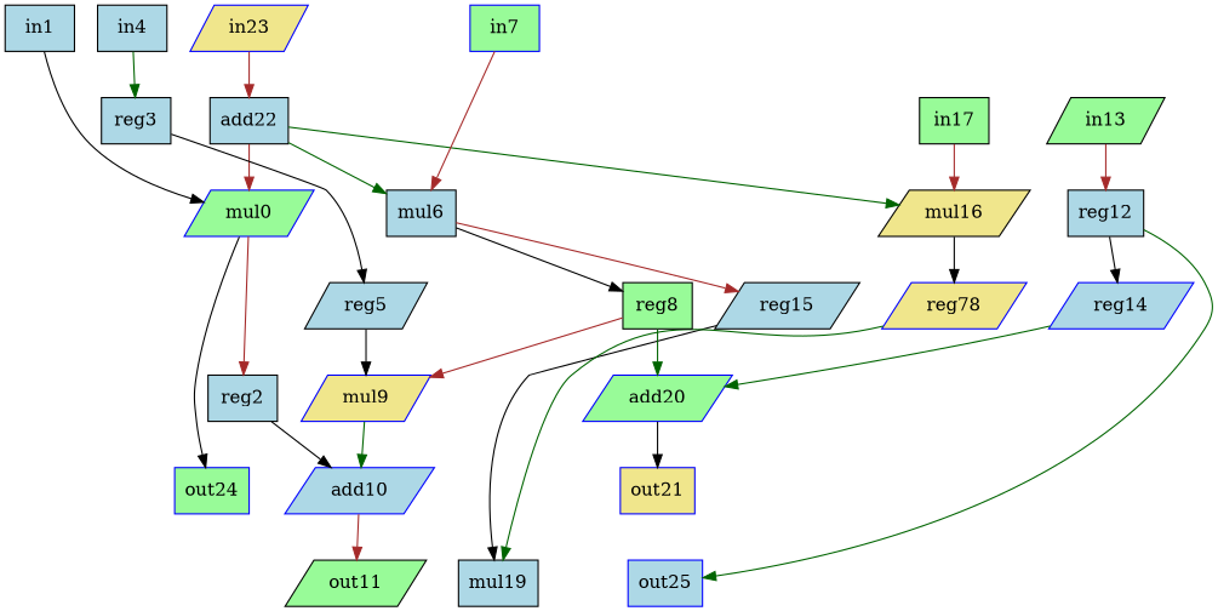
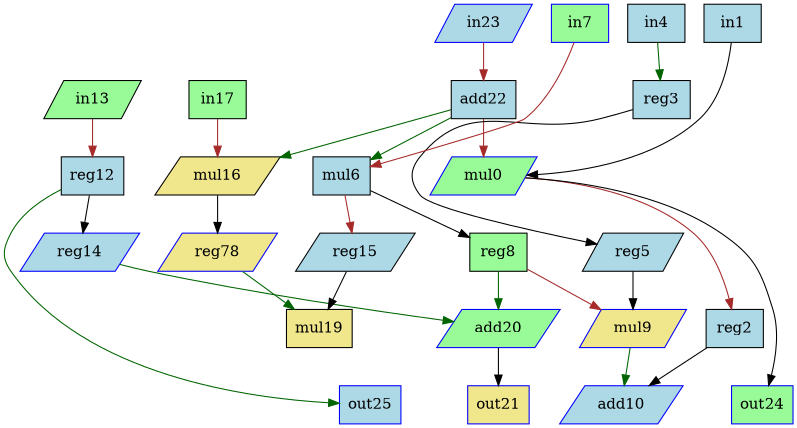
  digraph {
    node [color=black fillcolor=lightblue op=reg shape=box style=filled]
    edge [color=black port=0 weight=0]
    n1 [color=blue fillcolor=palegreen label=mul0 op=mul shape=parallelogram]
    n2 [label=reg2]
    n3 [color=blue fillcolor=palegreen label=out24 op=out]
    n4 [color=blue label=add10 op=add shape=parallelogram]
    n5 [label=in1 op=in]
-   n6 [fillcolor=palegreen label=out11 op=out shape=parallelogram]
    n7 [label=reg12]
    n8 [color=blue label=reg14 shape=parallelogram]
    n9 [color=blue label=out25 op=out]
    n10 [color=blue fillcolor=palegreen label=add20 op=add shape=parallelogram]
    n11 [fillcolor=palegreen label=in13 op=in shape=parallelogram]
    n12 [color=blue fillcolor=khaki label=out21 op=out]
    n13 [label=reg15 shape=parallelogram]
-   n14 [label=mul19 op=mul]
+   n14 [fillcolor=khaki label=mul19 op=mul]
    n15 [fillcolor=khaki label=mul16 op=mul shape=parallelogram]
    n16 [color=blue fillcolor=khaki label=reg78 shape=parallelogram]
    n17 [fillcolor=palegreen label=in17 op=in]
    n18 [label=add22 op=addi value=2]
    n19 [label=mul6 op=mul]
    n20 [fillcolor=palegreen label=reg8]
-   n21 [color=blue fillcolor=khaki label=in23 op=in shape=parallelogram]
+   n21 [color=blue label=in23 op=in shape=parallelogram]
    n22 [label=reg3]
    n23 [label=reg5 shape=parallelogram]
    n24 [color=blue fillcolor=khaki label=mul9 op=mul shape=parallelogram]
    n25 [label=in4 op=in]
    n26 [color=blue fillcolor=palegreen label=in7 op=in]
    n1 -> n2 [color=brown]
    n1 -> n3
    n2 -> n4
-   n4 -> n6 [color=brown]
    n5 -> n1 [port=1]
    n7 -> n8
    n7 -> n9 [color=darkgreen]
    n8 -> n10 [color=darkgreen port=1]
    n10 -> n12 [weight=1]
    n11 -> n7 [color=brown weight=1]
    n13 -> n14
    n15 -> n16 [weight=1]
    n16 -> n14 [color=darkgreen port=1]
    n17 -> n15 [color=brown port=1 weight=1]
    n18 -> n1 [color=brown weight=2]
    n18 -> n15 [color=darkgreen]
    n18 -> n19 [color=darkgreen weight=1]
    n19 -> n13 [color=brown]
    n19 -> n20
    n20 -> n10 [color=darkgreen weight=1]
    n20 -> n24 [color=brown]
    n21 -> n18 [color=brown weight=1]
    n22 -> n23
    n23 -> n24 [port=1 weight=4]
    n24 -> n4 [color=darkgreen port=1]
    n25 -> n22 [color=darkgreen]
    n26 -> n19 [color=brown port=1]
  }
